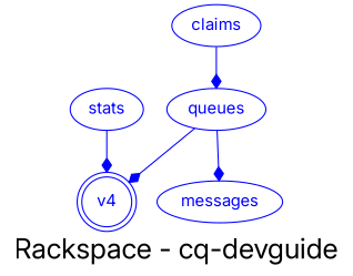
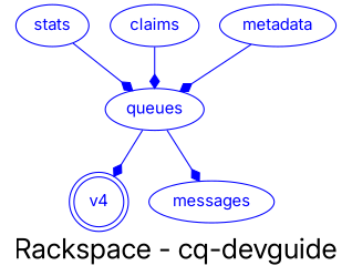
  digraph {
    fontname=Inter
    fontsize=24
    label="Rackspace - cq-devguide"
    splines=true
    node [color=blue fontcolor=blue fontname=Inter shape=ellipse]
    edge [arrowhead=diamond arrowtail=none color=blue fontcolor=blue fontname=Inter]
    n1 [label=v4 shape=doublecircle]
    queues
    messages
    stats
    claims
+   metadata
    queues -> n1
    queues -> messages
-   stats -> n1
+   stats -> queues
    claims -> queues
+   metadata -> queues
  }
